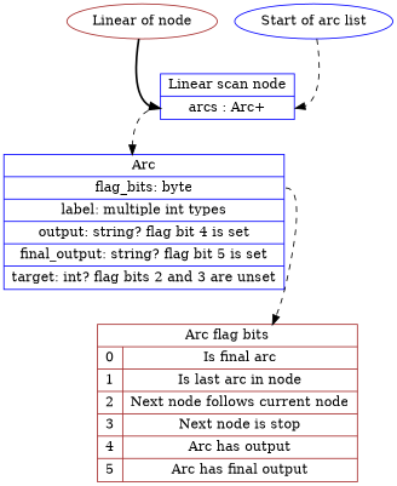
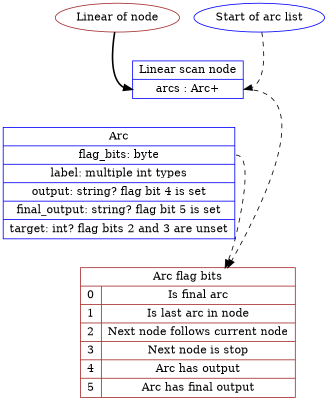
  digraph {
    node [color=blue shape=record]
    edge [style=dashed]
    n1 [color=brown label="Linear of node" shape=""]
    n2 [label="{Linear scan node | <f0>arcs : Arc+}"]
    n3 [label="{Arc|<f0>flag_bits: byte| label: multiple int types  | output: string? flag bit 4 is set | final_output: string? flag bit 5 is set|target: int? flag bits 2 and 3 are unset}"]
    n4 [label="Start of arc list" shape=""]
    n5 [color=brown label="{Arc flag bits|{ {0 | 1 | 2 | 3 | 4 | 5}| {Is final arc | Is last arc in node | Next node follows current node | Next node is stop | Arc has output | Arc has final output }}}"]
    n1 -> n2 [headport=f0 style=bold]
-   n2 -> n3 [tailport=f0]
+   n2 -> n5 [tailport=f0]
    n3 -> n5 [tailport=f0]
    n4 -> n2 [headport=f0]
  }
